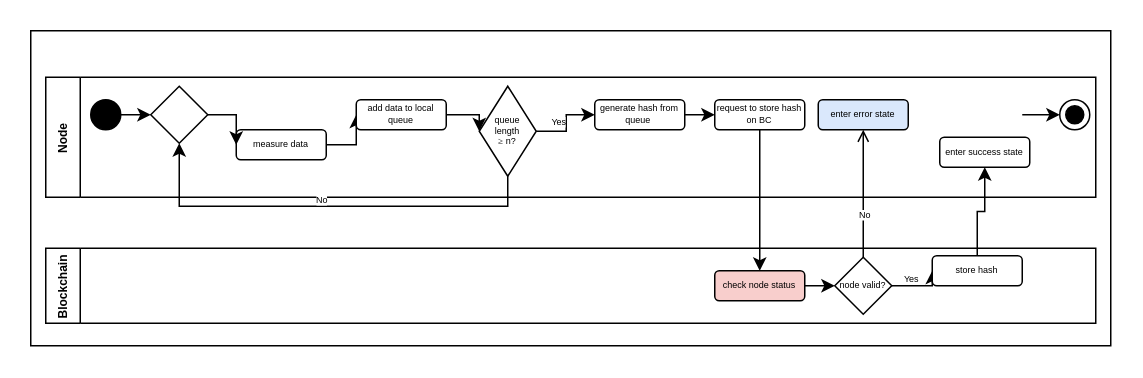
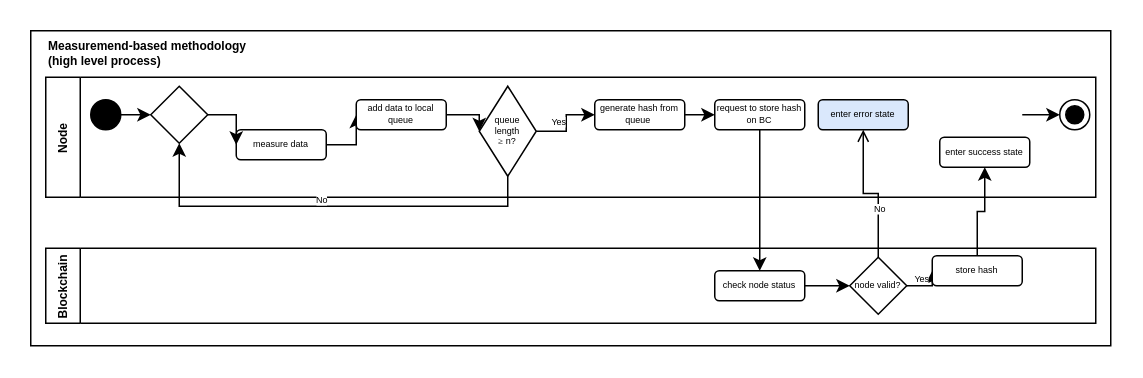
  <mxCell id="0" />
  <mxCell id="1" parent="0" />
  <mxCell id="2" value="" style="rounded=0;whiteSpace=wrap;html=1;" vertex="1" parent="1"><mxGeometry x="20" y="20" width="720" height="210" as="geometry" /></mxCell>
  <mxCell id="3" value="Node" style="swimlane;horizontal=0;fontSize=8;" parent="1" vertex="1"><mxGeometry x="30" y="51" width="700" height="80" as="geometry" /></mxCell>
  <mxCell id="4" style="edgeStyle=orthogonalEdgeStyle;rounded=0;orthogonalLoop=1;jettySize=auto;html=1;exitX=1;exitY=0.5;exitDx=0;exitDy=0;entryX=0;entryY=0.5;entryDx=0;entryDy=0;fontSize=6;fontColor=#000000;" parent="3" source="5" target="22" edge="1"><mxGeometry relative="1" as="geometry" /></mxCell>
  <mxCell id="5" value="" style="ellipse;whiteSpace=wrap;html=1;aspect=fixed;fontSize=8;fillColor=#000000;" parent="3" vertex="1"><mxGeometry x="30" y="15" width="20" height="20" as="geometry" /></mxCell>
  <mxCell id="6" style="edgeStyle=orthogonalEdgeStyle;rounded=0;orthogonalLoop=1;jettySize=auto;html=1;exitX=1;exitY=0.5;exitDx=0;exitDy=0;entryX=0;entryY=0.5;entryDx=0;entryDy=0;fontSize=6;" parent="3" source="7" target="9" edge="1"><mxGeometry relative="1" as="geometry" /></mxCell>
  <mxCell id="7" value="measure data" style="rounded=1;whiteSpace=wrap;html=1;fontSize=6;" parent="3" vertex="1"><mxGeometry x="127" y="35" width="60" height="20" as="geometry" /></mxCell>
  <mxCell id="8" style="edgeStyle=orthogonalEdgeStyle;rounded=0;orthogonalLoop=1;jettySize=auto;html=1;exitX=1;exitY=0.5;exitDx=0;exitDy=0;entryX=0;entryY=0.5;entryDx=0;entryDy=0;fontSize=5;" parent="3" source="9" target="17" edge="1"><mxGeometry relative="1" as="geometry" /></mxCell>
  <mxCell id="9" value="add data to local queue" style="rounded=1;whiteSpace=wrap;html=1;fontSize=6;" parent="3" vertex="1"><mxGeometry x="207" y="15" width="60" height="20" as="geometry" /></mxCell>
  <mxCell id="10" value="enter error state" style="rounded=1;whiteSpace=wrap;html=1;fontSize=6;fillColor=#dae8fc;" parent="3" vertex="1"><mxGeometry x="515" y="15" width="60" height="20" as="geometry" /></mxCell>
  <mxCell id="11" style="edgeStyle=orthogonalEdgeStyle;rounded=0;orthogonalLoop=1;jettySize=auto;html=1;exitX=1;exitY=0.5;exitDx=0;exitDy=0;entryX=0;entryY=0.5;entryDx=0;entryDy=0;fontSize=6;fontColor=#000000;" parent="3" source="12" target="18" edge="1"><mxGeometry relative="1" as="geometry" /></mxCell>
  <mxCell id="12" value="generate hash from queue&amp;nbsp;" style="rounded=1;whiteSpace=wrap;html=1;fontSize=6;" parent="3" vertex="1"><mxGeometry x="366" y="15" width="60" height="20" as="geometry" /></mxCell>
  <mxCell id="13" value="enter success state" style="rounded=1;whiteSpace=wrap;html=1;fontSize=6;" parent="3" vertex="1"><mxGeometry x="596" y="40" width="60" height="20" as="geometry" /></mxCell>
  <mxCell id="14" style="edgeStyle=orthogonalEdgeStyle;rounded=0;orthogonalLoop=1;jettySize=auto;html=1;exitX=0.5;exitY=1;exitDx=0;exitDy=0;entryX=0.5;entryY=1;entryDx=0;entryDy=0;fontSize=6;" parent="3" source="17" target="22" edge="1"><mxGeometry relative="1" as="geometry" /></mxCell>
  <mxCell id="15" value="No" style="edgeLabel;html=1;align=center;verticalAlign=middle;resizable=0;points=[];fontSize=6;" parent="14" vertex="1" connectable="0"><mxGeometry x="0.032" y="1" relative="1" as="geometry"><mxPoint y="-6" as="offset" /></mxGeometry></mxCell>
  <mxCell id="16" value="Yes" style="edgeStyle=orthogonalEdgeStyle;rounded=0;orthogonalLoop=1;jettySize=auto;html=1;exitX=1;exitY=0.5;exitDx=0;exitDy=0;fontSize=6;" parent="3" source="17" target="12" edge="1"><mxGeometry x="0.024" y="5" relative="1" as="geometry"><mxPoint as="offset" /></mxGeometry></mxCell>
  <mxCell id="17" value="queue &lt;br&gt;length &lt;br&gt;&lt;span style=&quot;font-family: &amp;#34;georgia&amp;#34; , &amp;#34;times&amp;#34; , serif ; background-color: rgb(255 , 255 , 255)&quot;&gt;&lt;font style=&quot;font-size: 6px&quot;&gt;≥&lt;/font&gt;&lt;/span&gt;&amp;nbsp;n?" style="rhombus;whiteSpace=wrap;html=1;fontSize=6;aspect=fixed;fontStyle=0" parent="3" vertex="1"><mxGeometry x="289" y="6" width="38" height="60" as="geometry" /></mxCell>
  <mxCell id="18" value="request to store hash on BC" style="rounded=1;whiteSpace=wrap;html=1;fontSize=6;" parent="3" vertex="1"><mxGeometry x="446" y="15" width="60" height="20" as="geometry" /></mxCell>
  <mxCell id="19" style="edgeStyle=orthogonalEdgeStyle;rounded=0;orthogonalLoop=1;jettySize=auto;html=1;exitX=1;exitY=0.5;exitDx=0;exitDy=0;entryX=0;entryY=0.5;entryDx=0;entryDy=0;fontSize=6;" parent="3" edge="1"><mxGeometry relative="1" as="geometry"><mxPoint x="651" y="25" as="sourcePoint" /><mxPoint x="676" y="25" as="targetPoint" /></mxGeometry></mxCell>
  <mxCell id="20" value="" style="ellipse;html=1;shape=endState;fillColor=#000000;strokeColor=#000000;fontSize=10;" parent="3" vertex="1"><mxGeometry x="676" y="15" width="20" height="20" as="geometry" /></mxCell>
  <mxCell id="21" style="edgeStyle=orthogonalEdgeStyle;rounded=0;orthogonalLoop=1;jettySize=auto;html=1;exitX=1;exitY=0.5;exitDx=0;exitDy=0;entryX=0;entryY=0.5;entryDx=0;entryDy=0;fontSize=6;fontColor=#000000;" parent="3" source="22" target="7" edge="1"><mxGeometry relative="1" as="geometry" /></mxCell>
  <mxCell id="22" value="" style="rhombus;whiteSpace=wrap;html=1;fontSize=6;aspect=fixed;fontStyle=0" parent="3" vertex="1"><mxGeometry x="70" y="6" width="38" height="38" as="geometry" /></mxCell>
  <mxCell id="23" value="Blockchain" style="swimlane;horizontal=0;fontSize=8;" parent="1" vertex="1"><mxGeometry x="30" y="165" width="700" height="50" as="geometry" /></mxCell>
  <mxCell id="24" style="edgeStyle=orthogonalEdgeStyle;rounded=0;orthogonalLoop=1;jettySize=auto;html=1;exitX=1;exitY=0.5;exitDx=0;exitDy=0;entryX=0;entryY=0.5;entryDx=0;entryDy=0;fontSize=6;" parent="23" source="25" target="28" edge="1"><mxGeometry relative="1" as="geometry"><mxPoint x="462" y="25" as="sourcePoint" /></mxGeometry></mxCell>
- <mxCell id="25" value="check node status" style="rounded=1;whiteSpace=wrap;html=1;fontSize=6;fillColor=#f8cecc;" parent="23" vertex="1"><mxGeometry x="446" y="15" width="60" height="20" as="geometry" /></mxCell>
+ <mxCell id="25" value="check node status" style="rounded=1;whiteSpace=wrap;html=1;fontSize=6;" parent="23" vertex="1"><mxGeometry x="446" y="15" width="60" height="20" as="geometry" /></mxCell>
  <mxCell id="26" style="edgeStyle=orthogonalEdgeStyle;rounded=0;orthogonalLoop=1;jettySize=auto;html=1;exitX=1;exitY=0.5;exitDx=0;exitDy=0;entryX=0;entryY=0.5;entryDx=0;entryDy=0;fontSize=6;" parent="23" source="28" target="29" edge="1"><mxGeometry relative="1" as="geometry"><mxPoint x="591" y="25" as="targetPoint" /></mxGeometry></mxCell>
  <mxCell id="27" value="Yes" style="edgeLabel;html=1;align=center;verticalAlign=middle;resizable=0;points=[];fontSize=6;" parent="26" vertex="1" connectable="0"><mxGeometry x="-0.394" relative="1" as="geometry"><mxPoint x="1" y="-5" as="offset" /></mxGeometry></mxCell>
- <mxCell id="28" value="node valid?" style="rhombus;whiteSpace=wrap;html=1;fontSize=6;aspect=fixed;" parent="23" vertex="1"><mxGeometry x="526" y="6" width="38" height="38" as="geometry" /></mxCell>
+ <mxCell id="28" value="node valid?" style="rhombus;whiteSpace=wrap;html=1;fontSize=6;aspect=fixed;" parent="23" vertex="1"><mxGeometry x="536" y="6" width="38" height="38" as="geometry" /></mxCell>
  <mxCell id="29" value="store hash" style="rounded=1;whiteSpace=wrap;html=1;fontSize=6;" parent="23" vertex="1"><mxGeometry x="591" y="5" width="60" height="20" as="geometry" /></mxCell>
+ <mxCell id="30" value="Measuremend-based methodology (high level process)" style="text;html=1;strokeColor=none;fillColor=none;align=left;verticalAlign=middle;whiteSpace=wrap;rounded=0;fontSize=8;fontStyle=1" parent="1" vertex="1"><mxGeometry x="30" y="20" width="150" height="30" as="geometry" /></mxCell>
  <mxCell id="31" style="edgeStyle=orthogonalEdgeStyle;rounded=0;orthogonalLoop=1;jettySize=auto;html=1;exitX=0.5;exitY=0;exitDx=0;exitDy=0;entryX=0.5;entryY=1;entryDx=0;entryDy=0;fontSize=6;endArrow=open;" parent="1" source="28" target="10" edge="1"><mxGeometry relative="1" as="geometry" /></mxCell>
  <mxCell id="32" value="No" style="edgeLabel;html=1;align=center;verticalAlign=middle;resizable=0;points=[];fontSize=6;fontColor=#000000;" parent="31" vertex="1" connectable="0"><mxGeometry x="-0.308" relative="1" as="geometry"><mxPoint as="offset" /></mxGeometry></mxCell>
  <mxCell id="33" style="edgeStyle=orthogonalEdgeStyle;rounded=0;orthogonalLoop=1;jettySize=auto;html=1;exitX=0.5;exitY=0;exitDx=0;exitDy=0;entryX=0.5;entryY=1;entryDx=0;entryDy=0;fontSize=6;" parent="1" source="29" target="13" edge="1"><mxGeometry relative="1" as="geometry" /></mxCell>
  <mxCell id="34" style="edgeStyle=orthogonalEdgeStyle;rounded=0;orthogonalLoop=1;jettySize=auto;html=1;exitX=0.5;exitY=1;exitDx=0;exitDy=0;entryX=0.5;entryY=0;entryDx=0;entryDy=0;fontSize=6;fontColor=#000000;" parent="1" source="18" target="25" edge="1"><mxGeometry relative="1" as="geometry" /></mxCell>
